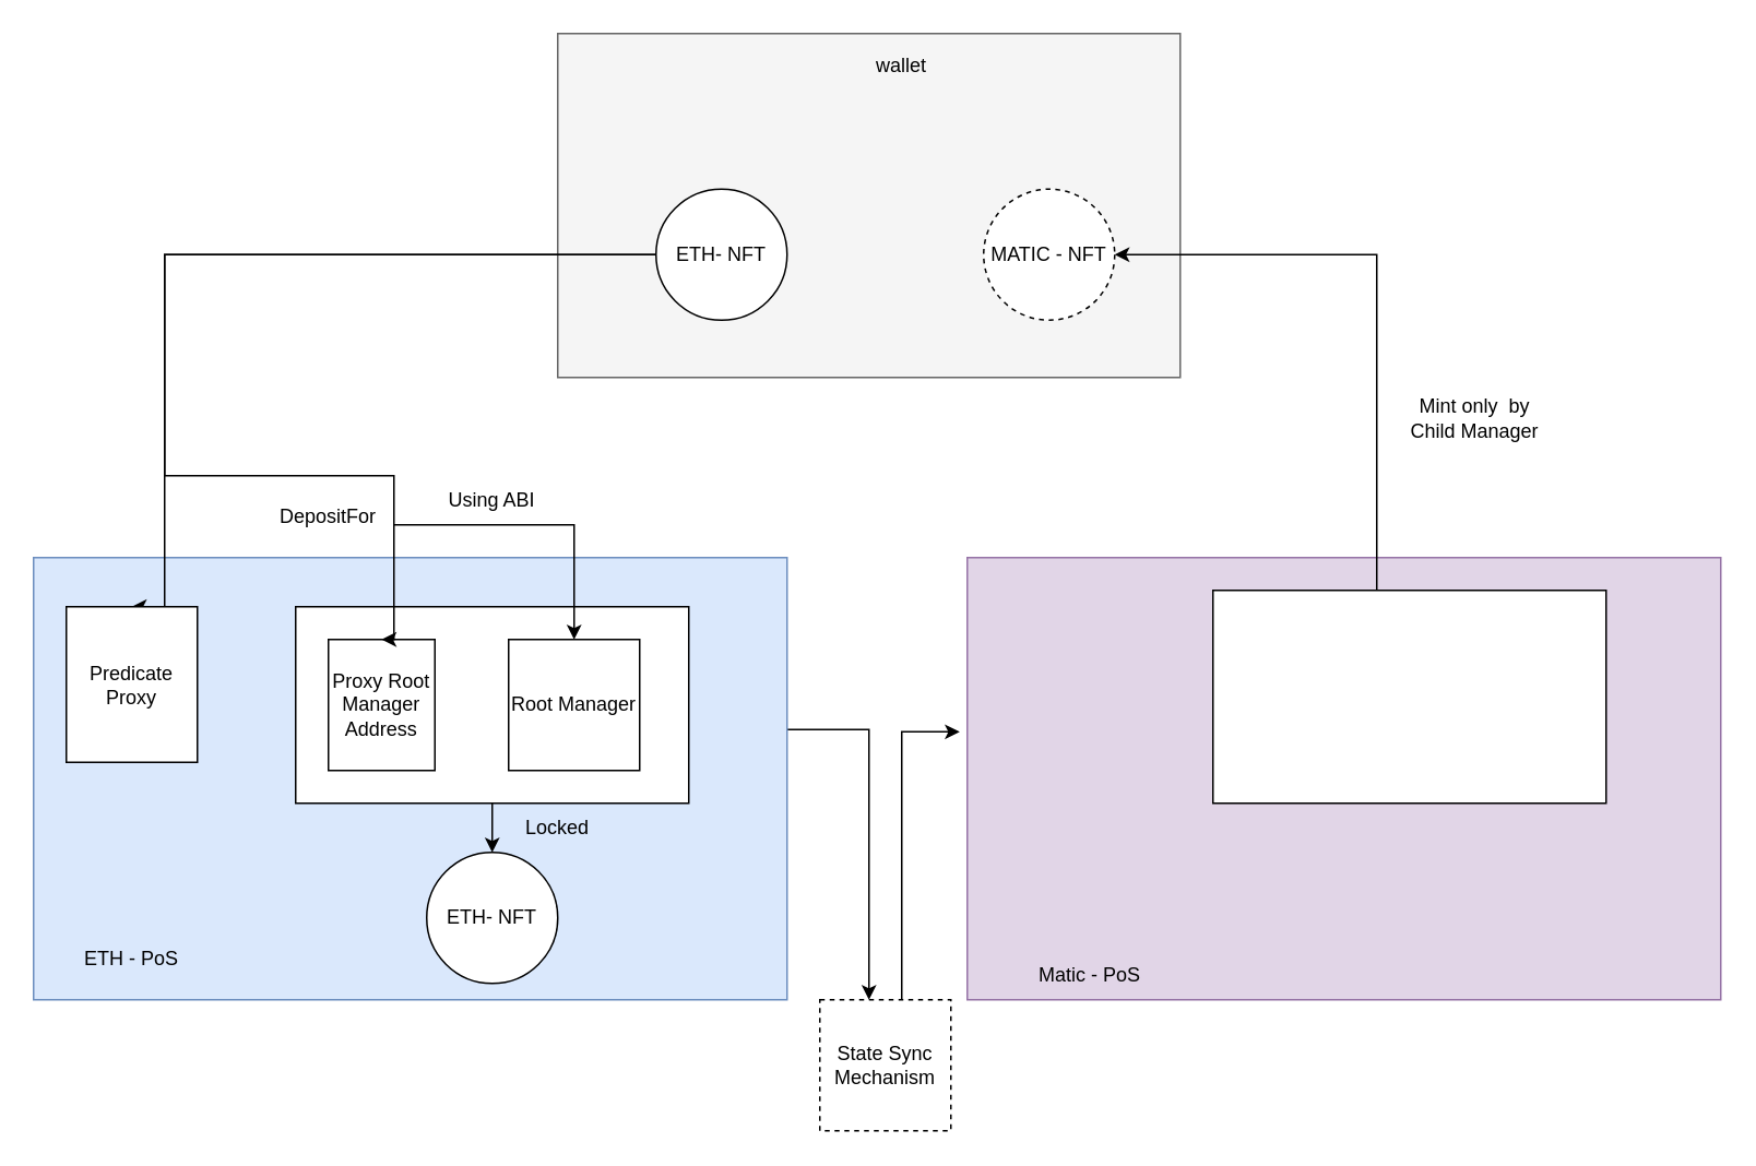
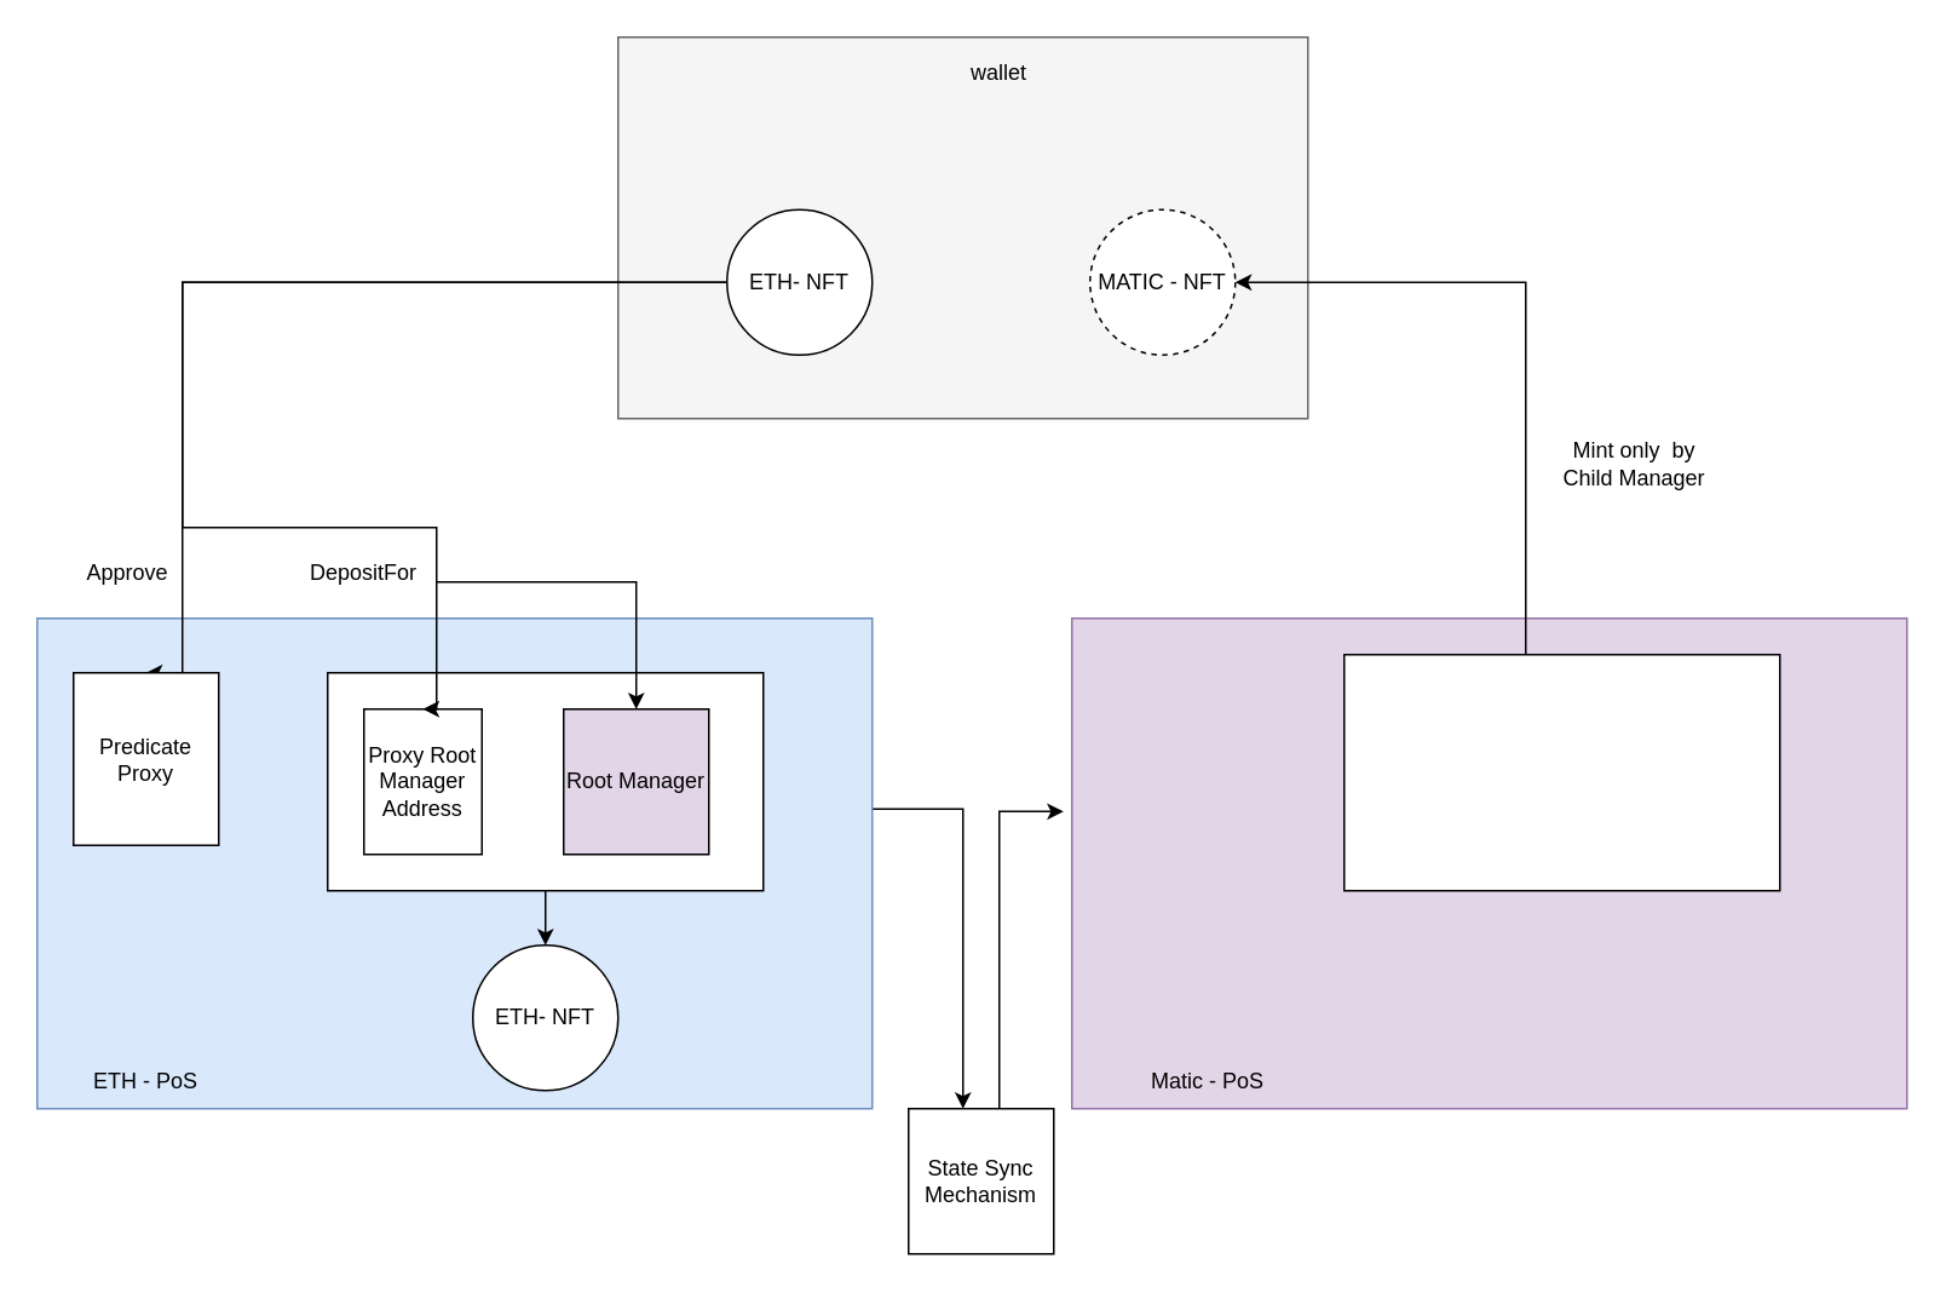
  <mxCell id="0" />
  <mxCell id="1" parent="0" />
  <mxCell id="2" style="edgeStyle=orthogonalEdgeStyle;rounded=0;orthogonalLoop=1;jettySize=auto;html=1;" edge="1" parent="1" source="3" target="20"><mxGeometry relative="1" as="geometry"><Array as="points"><mxPoint x="530" y="445" /></Array></mxGeometry></mxCell>
  <mxCell id="3" value="" style="rounded=0;whiteSpace=wrap;html=1;fillColor=#dae8fc;strokeColor=#6c8ebf;" vertex="1" parent="1"><mxGeometry x="20" y="340" width="460" height="270" as="geometry" /></mxCell>
  <mxCell id="4" value="" style="rounded=0;whiteSpace=wrap;html=1;fillColor=#f5f5f5;fontColor=#333333;strokeColor=#666666;" vertex="1" parent="1"><mxGeometry x="340" y="20" width="380" height="210" as="geometry" /></mxCell>
  <mxCell id="5" value="wallet" style="text;html=1;strokeColor=none;fillColor=none;align=center;verticalAlign=middle;whiteSpace=wrap;rounded=0;" vertex="1" parent="1"><mxGeometry x="520" y="25" width="60" height="30" as="geometry" /></mxCell>
  <mxCell id="6" style="edgeStyle=orthogonalEdgeStyle;rounded=0;orthogonalLoop=1;jettySize=auto;html=1;entryX=0.5;entryY=0;entryDx=0;entryDy=0;" edge="1" parent="1" source="7" target="10"><mxGeometry relative="1" as="geometry"><Array as="points"><mxPoint x="100" y="155" /></Array></mxGeometry></mxCell>
  <mxCell id="7" value="" style="ellipse;whiteSpace=wrap;html=1;aspect=fixed;" vertex="1" parent="1"><mxGeometry x="400" y="115" width="80" height="80" as="geometry" /></mxCell>
  <mxCell id="8" value="ETH- NFT" style="text;html=1;strokeColor=none;fillColor=none;align=center;verticalAlign=middle;whiteSpace=wrap;rounded=0;" vertex="1" parent="1"><mxGeometry x="410" y="140" width="60" height="30" as="geometry" /></mxCell>
- <mxCell id="9" value="ETH - PoS" style="text;html=1;strokeColor=none;fillColor=none;align=center;verticalAlign=middle;whiteSpace=wrap;rounded=0;" vertex="1" parent="1"><mxGeometry x="40" y="570" width="80" height="30" as="geometry" /></mxCell>
+ <mxCell id="9" value="ETH - PoS" style="text;html=1;strokeColor=none;fillColor=none;align=center;verticalAlign=middle;whiteSpace=wrap;rounded=0;" vertex="1" parent="1"><mxGeometry x="40" y="580" width="80" height="30" as="geometry" /></mxCell>
  <mxCell id="10" value="Predicate Proxy" style="rounded=0;whiteSpace=wrap;html=1;" vertex="1" parent="1"><mxGeometry x="40" y="370" width="80" height="95" as="geometry" /></mxCell>
  <mxCell id="11" value="" style="rounded=0;whiteSpace=wrap;html=1;" vertex="1" parent="1"><mxGeometry x="180" y="370" width="240" height="120" as="geometry" /></mxCell>
  <mxCell id="12" value="Proxy Root Manager Address" style="whiteSpace=wrap;html=1;aspect=fixed;" vertex="1" parent="1"><mxGeometry x="200" y="390" width="65" height="80" as="geometry" /></mxCell>
- <mxCell id="13" value="Root Manager" style="whiteSpace=wrap;html=1;aspect=fixed;" vertex="1" parent="1"><mxGeometry x="310" y="390" width="80" height="80" as="geometry" /></mxCell>
+ <mxCell id="13" value="Root Manager" style="whiteSpace=wrap;html=1;aspect=fixed;fillColor=#e1d5e7;" vertex="1" parent="1"><mxGeometry x="310" y="390" width="80" height="80" as="geometry" /></mxCell>
+ <mxCell id="14" value="Approve" style="text;html=1;strokeColor=none;fillColor=none;align=center;verticalAlign=middle;whiteSpace=wrap;rounded=0;" vertex="1" parent="1"><mxGeometry x="40" y="300" width="60" height="30" as="geometry" /></mxCell>
  <mxCell id="15" style="edgeStyle=orthogonalEdgeStyle;rounded=0;orthogonalLoop=1;jettySize=auto;html=1;entryX=0.5;entryY=0;entryDx=0;entryDy=0;" edge="1" parent="1" source="7" target="12"><mxGeometry relative="1" as="geometry"><Array as="points"><mxPoint x="100" y="155" /><mxPoint x="100" y="290" /><mxPoint x="240" y="290" /></Array></mxGeometry></mxCell>
  <mxCell id="16" value="DepositFor" style="text;html=1;strokeColor=none;fillColor=none;align=center;verticalAlign=middle;whiteSpace=wrap;rounded=0;" vertex="1" parent="1"><mxGeometry x="170" y="300" width="60" height="30" as="geometry" /></mxCell>
  <mxCell id="17" value="" style="endArrow=classic;html=1;rounded=0;entryX=0.5;entryY=0;entryDx=0;entryDy=0;" edge="1" parent="1" target="13"><mxGeometry width="50" height="50" relative="1" as="geometry"><mxPoint x="240" y="320" as="sourcePoint" /><mxPoint x="360" y="270" as="targetPoint" /><Array as="points"><mxPoint x="350" y="320" /></Array></mxGeometry></mxCell>
- <mxCell id="18" value="Using ABI" style="text;html=1;strokeColor=none;fillColor=none;align=center;verticalAlign=middle;whiteSpace=wrap;rounded=0;" vertex="1" parent="1"><mxGeometry x="270" y="290" width="60" height="30" as="geometry" /></mxCell>
  <mxCell id="19" style="edgeStyle=orthogonalEdgeStyle;rounded=0;orthogonalLoop=1;jettySize=auto;html=1;entryX=-0.01;entryY=0.394;entryDx=0;entryDy=0;entryPerimeter=0;" edge="1" parent="1" source="20" target="21"><mxGeometry relative="1" as="geometry"><Array as="points"><mxPoint x="550" y="446" /></Array></mxGeometry></mxCell>
- <mxCell id="20" value="State Sync Mechanism" style="whiteSpace=wrap;html=1;aspect=fixed;dashed=1;" vertex="1" parent="1"><mxGeometry x="500" y="610" width="80" height="80" as="geometry" /></mxCell>
+ <mxCell id="20" value="State Sync Mechanism" style="whiteSpace=wrap;html=1;aspect=fixed;" vertex="1" parent="1"><mxGeometry x="500" y="610" width="80" height="80" as="geometry" /></mxCell>
  <mxCell id="21" value="" style="rounded=0;whiteSpace=wrap;html=1;fillColor=#e1d5e7;strokeColor=#9673a6;" vertex="1" parent="1"><mxGeometry x="590" y="340" width="460" height="270" as="geometry" /></mxCell>
  <mxCell id="22" value="Matic - PoS" style="text;html=1;strokeColor=none;fillColor=none;align=center;verticalAlign=middle;whiteSpace=wrap;rounded=0;" vertex="1" parent="1"><mxGeometry x="630" y="580" width="70" height="30" as="geometry" /></mxCell>
  <mxCell id="23" value="MATIC - NFT" style="ellipse;whiteSpace=wrap;html=1;aspect=fixed;dashed=1;" vertex="1" parent="1"><mxGeometry x="600" y="115" width="80" height="80" as="geometry" /></mxCell>
  <mxCell id="24" style="edgeStyle=orthogonalEdgeStyle;rounded=0;orthogonalLoop=1;jettySize=auto;html=1;entryX=1;entryY=0.5;entryDx=0;entryDy=0;" edge="1" parent="1" source="25" target="23"><mxGeometry relative="1" as="geometry"><Array as="points"><mxPoint x="840" y="155" /></Array></mxGeometry></mxCell>
  <mxCell id="25" value="" style="rounded=0;whiteSpace=wrap;html=1;" vertex="1" parent="1"><mxGeometry x="740" y="360" width="240" height="130" as="geometry" /></mxCell>
  <mxCell id="26" value="ETH- NFT" style="ellipse;whiteSpace=wrap;html=1;aspect=fixed;" vertex="1" parent="1"><mxGeometry x="260" y="520" width="80" height="80" as="geometry" /></mxCell>
  <mxCell id="27" value="" style="endArrow=classic;html=1;rounded=0;exitX=0.5;exitY=1;exitDx=0;exitDy=0;entryX=0.5;entryY=0;entryDx=0;entryDy=0;" edge="1" parent="1" source="11" target="26"><mxGeometry width="50" height="50" relative="1" as="geometry"><mxPoint x="200" y="550" as="sourcePoint" /><mxPoint x="250" y="500" as="targetPoint" /></mxGeometry></mxCell>
- <mxCell id="28" value="Locked" style="text;html=1;strokeColor=none;fillColor=none;align=center;verticalAlign=middle;whiteSpace=wrap;rounded=0;" vertex="1" parent="1"><mxGeometry x="310" y="490" width="60" height="30" as="geometry" /></mxCell>
  <mxCell id="29" value="Mint only &amp;nbsp;by Child Manager" style="text;html=1;strokeColor=none;fillColor=none;align=center;verticalAlign=middle;whiteSpace=wrap;rounded=0;" vertex="1" parent="1"><mxGeometry x="850" y="240" width="100" height="30" as="geometry" /></mxCell>
